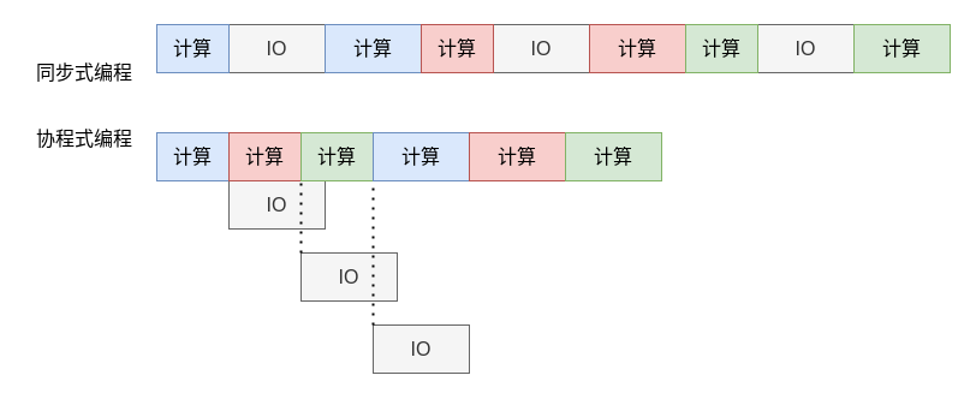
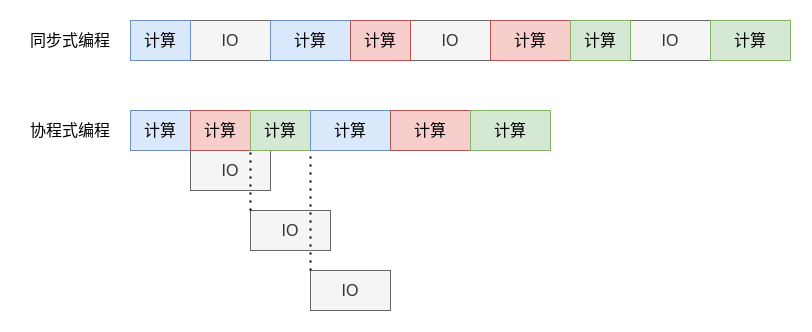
  <mxCell id="0" />
  <mxCell id="1" parent="0" />
  <mxCell id="2" value="&lt;font style=&quot;font-size: 16px;&quot;&gt;IO&lt;/font&gt;" style="rounded=0;whiteSpace=wrap;html=1;fillColor=#f5f5f5;fontColor=#333333;strokeColor=#666666;" vertex="1" parent="1"><mxGeometry x="190" y="20" width="80" height="40" as="geometry" /></mxCell>
  <mxCell id="3" value="&lt;font style=&quot;font-size: 16px;&quot;&gt;计算&lt;/font&gt;" style="rounded=0;whiteSpace=wrap;html=1;fillColor=#dae8fc;strokeColor=#6c8ebf;" vertex="1" parent="1"><mxGeometry x="130" y="20" width="60" height="40" as="geometry" /></mxCell>
  <mxCell id="4" value="&lt;font style=&quot;font-size: 16px;&quot;&gt;计算&lt;/font&gt;" style="rounded=0;whiteSpace=wrap;html=1;fillColor=#dae8fc;strokeColor=#6c8ebf;" vertex="1" parent="1"><mxGeometry x="270" y="20" width="80" height="40" as="geometry" /></mxCell>
  <mxCell id="5" value="&lt;font style=&quot;font-size: 16px;&quot;&gt;IO&lt;/font&gt;" style="rounded=0;whiteSpace=wrap;html=1;fillColor=#f5f5f5;fontColor=#333333;strokeColor=#666666;" vertex="1" parent="1"><mxGeometry x="410" y="20" width="80" height="40" as="geometry" /></mxCell>
  <mxCell id="6" value="&lt;font style=&quot;font-size: 16px;&quot;&gt;计算&lt;/font&gt;" style="rounded=0;whiteSpace=wrap;html=1;fillColor=#f8cecc;strokeColor=#b85450;" vertex="1" parent="1"><mxGeometry x="350" y="20" width="60" height="40" as="geometry" /></mxCell>
  <mxCell id="7" value="&lt;font style=&quot;font-size: 16px;&quot;&gt;计算&lt;/font&gt;" style="rounded=0;whiteSpace=wrap;html=1;fillColor=#f8cecc;strokeColor=#b85450;" vertex="1" parent="1"><mxGeometry x="490" y="20" width="80" height="40" as="geometry" /></mxCell>
  <mxCell id="8" value="&lt;font style=&quot;font-size: 16px;&quot;&gt;IO&lt;/font&gt;" style="rounded=0;whiteSpace=wrap;html=1;fillColor=#f5f5f5;fontColor=#333333;strokeColor=#666666;" vertex="1" parent="1"><mxGeometry x="630" y="20" width="80" height="40" as="geometry" /></mxCell>
  <mxCell id="9" value="&lt;font style=&quot;font-size: 16px;&quot;&gt;计算&lt;/font&gt;" style="rounded=0;whiteSpace=wrap;html=1;fillColor=#d5e8d4;strokeColor=#82b366;" vertex="1" parent="1"><mxGeometry x="570" y="20" width="60" height="40" as="geometry" /></mxCell>
  <mxCell id="10" value="&lt;font style=&quot;font-size: 16px;&quot;&gt;计算&lt;/font&gt;" style="rounded=0;whiteSpace=wrap;html=1;fillColor=#d5e8d4;strokeColor=#82b366;" vertex="1" parent="1"><mxGeometry x="710" y="20" width="80" height="40" as="geometry" /></mxCell>
- <mxCell id="11" value="&lt;font style=&quot;font-size: 16px;&quot;&gt;同步式编程&lt;/font&gt;" style="text;html=1;align=center;verticalAlign=middle;whiteSpace=wrap;rounded=0;" vertex="1" parent="1"><mxGeometry x="20" y="45" width="100" height="30" as="geometry" /></mxCell>
- <mxCell id="12" value="&lt;font style=&quot;font-size: 16px;&quot;&gt;协程式编程&lt;/font&gt;" style="text;html=1;align=center;verticalAlign=middle;whiteSpace=wrap;rounded=0;" vertex="1" parent="1"><mxGeometry x="20" y="100" width="100" height="30" as="geometry" /></mxCell>
+ <mxCell id="11" value="&lt;font style=&quot;font-size: 16px;&quot;&gt;同步式编程&lt;/font&gt;" style="text;html=1;align=center;verticalAlign=middle;whiteSpace=wrap;rounded=0;" vertex="1" parent="1"><mxGeometry x="20" y="25" width="100" height="30" as="geometry" /></mxCell>
+ <mxCell id="12" value="&lt;font style=&quot;font-size: 16px;&quot;&gt;协程式编程&lt;/font&gt;" style="text;html=1;align=center;verticalAlign=middle;whiteSpace=wrap;rounded=0;" vertex="1" parent="1"><mxGeometry x="20" y="115" width="100" height="30" as="geometry" /></mxCell>
  <mxCell id="13" value="&lt;font style=&quot;font-size: 16px;&quot;&gt;计算&lt;/font&gt;" style="rounded=0;whiteSpace=wrap;html=1;fillColor=#dae8fc;strokeColor=#6c8ebf;" vertex="1" parent="1"><mxGeometry x="130" y="110" width="60" height="40" as="geometry" /></mxCell>
  <mxCell id="14" value="&lt;font style=&quot;font-size: 16px;&quot;&gt;IO&lt;/font&gt;" style="rounded=0;whiteSpace=wrap;html=1;fillColor=#f5f5f5;fontColor=#333333;strokeColor=#666666;" vertex="1" parent="1"><mxGeometry x="190" y="150" width="80" height="40" as="geometry" /></mxCell>
  <mxCell id="15" value="&lt;font style=&quot;font-size: 16px;&quot;&gt;计算&lt;/font&gt;" style="rounded=0;whiteSpace=wrap;html=1;fillColor=#f8cecc;strokeColor=#b85450;" vertex="1" parent="1"><mxGeometry x="190" y="110" width="60" height="40" as="geometry" /></mxCell>
  <mxCell id="16" value="&lt;font style=&quot;font-size: 16px;&quot;&gt;IO&lt;/font&gt;" style="rounded=0;whiteSpace=wrap;html=1;fillColor=#f5f5f5;fontColor=#333333;strokeColor=#666666;" vertex="1" parent="1"><mxGeometry x="250" y="210" width="80" height="40" as="geometry" /></mxCell>
  <mxCell id="17" value="&lt;font style=&quot;font-size: 16px;&quot;&gt;计算&lt;/font&gt;" style="rounded=0;whiteSpace=wrap;html=1;fillColor=#d5e8d4;strokeColor=#82b366;" vertex="1" parent="1"><mxGeometry x="250" y="110" width="60" height="40" as="geometry" /></mxCell>
  <mxCell id="18" value="&lt;font style=&quot;font-size: 16px;&quot;&gt;IO&lt;/font&gt;" style="rounded=0;whiteSpace=wrap;html=1;fillColor=#f5f5f5;fontColor=#333333;strokeColor=#666666;" vertex="1" parent="1"><mxGeometry x="310" y="270" width="80" height="40" as="geometry" /></mxCell>
  <mxCell id="19" value="&lt;font style=&quot;font-size: 16px;&quot;&gt;计算&lt;/font&gt;" style="rounded=0;whiteSpace=wrap;html=1;fillColor=#dae8fc;strokeColor=#6c8ebf;" vertex="1" parent="1"><mxGeometry x="310" y="110" width="80" height="40" as="geometry" /></mxCell>
  <mxCell id="20" value="&lt;font style=&quot;font-size: 16px;&quot;&gt;计算&lt;/font&gt;" style="rounded=0;whiteSpace=wrap;html=1;fillColor=#f8cecc;strokeColor=#b85450;" vertex="1" parent="1"><mxGeometry x="390" y="110" width="80" height="40" as="geometry" /></mxCell>
  <mxCell id="21" value="&lt;font style=&quot;font-size: 16px;&quot;&gt;计算&lt;/font&gt;" style="rounded=0;whiteSpace=wrap;html=1;fillColor=#d5e8d4;strokeColor=#82b366;" vertex="1" parent="1"><mxGeometry x="470" y="110" width="80" height="40" as="geometry" /></mxCell>
  <mxCell id="22" value="" style="endArrow=none;dashed=1;html=1;dashPattern=1 3;strokeWidth=2;rounded=0;entryX=0.75;entryY=0;entryDx=0;entryDy=0;exitX=0;exitY=0;exitDx=0;exitDy=0;" edge="1" parent="1" source="16" target="14"><mxGeometry width="50" height="50" relative="1" as="geometry"><mxPoint x="380" y="170" as="sourcePoint" /><mxPoint x="430" y="120" as="targetPoint" /></mxGeometry></mxCell>
  <mxCell id="23" value="" style="endArrow=none;dashed=1;html=1;dashPattern=1 3;strokeWidth=2;rounded=0;entryX=0;entryY=1;entryDx=0;entryDy=0;exitX=0;exitY=0;exitDx=0;exitDy=0;" edge="1" parent="1" source="18" target="19"><mxGeometry width="50" height="50" relative="1" as="geometry"><mxPoint x="380" y="170" as="sourcePoint" /><mxPoint x="430" y="120" as="targetPoint" /></mxGeometry></mxCell>
